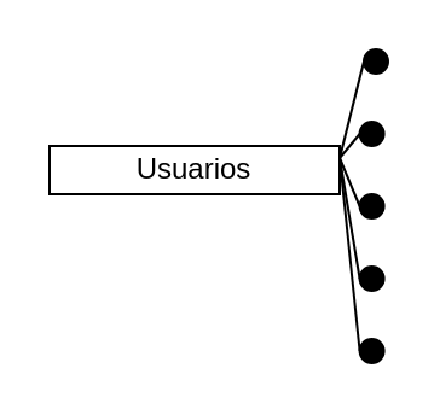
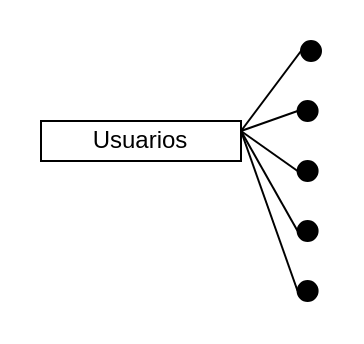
  <mxCell id="0" />
  <mxCell id="1" parent="0" />
- <mxCell id="2" value="Usuarios" style="whiteSpace=wrap;html=1;align=center;fillStyle=auto;strokeColor=#000000;fillColor=none;gradientColor=none;gradientDirection=south;" vertex="1" parent="1"><mxGeometry x="20" y="60" width="120" height="20" as="geometry" /></mxCell>
+ <mxCell id="2" value="Usuarios" style="whiteSpace=wrap;html=1;align=center;fillStyle=auto;strokeColor=#000000;fillColor=none;gradientColor=none;gradientDirection=south;" vertex="1" parent="1"><mxGeometry x="20" y="60" width="100" height="20" as="geometry" /></mxCell>
  <mxCell id="3" value="" style="ellipse;whiteSpace=wrap;html=1;aspect=fixed;fillStyle=auto;gradientDirection=south;strokeColor=#000000;fillColor=#000000;" vertex="1" parent="1"><mxGeometry x="150" y="20" width="10" height="10" as="geometry" /></mxCell>
  <mxCell id="4" value="" style="endArrow=none;html=1;rounded=0;exitX=1;exitY=0.25;exitDx=0;exitDy=0;entryX=0;entryY=0.5;entryDx=0;entryDy=0;strokeColor=#000000;" edge="1" parent="1" source="2" target="3"><mxGeometry relative="1" as="geometry"><mxPoint x="40" y="40" as="sourcePoint" /><mxPoint x="200" y="40" as="targetPoint" /></mxGeometry></mxCell>
  <mxCell id="5" value="" style="ellipse;whiteSpace=wrap;html=1;aspect=fixed;fillStyle=auto;gradientDirection=south;strokeColor=#000000;fillColor=#000000;" vertex="1" parent="1"><mxGeometry x="148.3" y="50" width="10" height="10" as="geometry" /></mxCell>
  <mxCell id="6" value="" style="endArrow=none;html=1;rounded=0;exitX=1;exitY=0.25;exitDx=0;exitDy=0;entryX=0;entryY=0.5;entryDx=0;entryDy=0;strokeColor=#000000;" edge="1" parent="1" target="5" source="2"><mxGeometry relative="1" as="geometry"><mxPoint x="120" y="92.34" as="sourcePoint" /><mxPoint x="198.3" y="70" as="targetPoint" /></mxGeometry></mxCell>
  <mxCell id="7" value="" style="ellipse;whiteSpace=wrap;html=1;aspect=fixed;fillStyle=auto;gradientDirection=south;strokeColor=#000000;fillColor=#000000;" vertex="1" parent="1"><mxGeometry x="148.3" y="80" width="10" height="10" as="geometry" /></mxCell>
  <mxCell id="8" value="" style="endArrow=none;html=1;rounded=0;exitX=1;exitY=0.25;exitDx=0;exitDy=0;entryX=0;entryY=0.5;entryDx=0;entryDy=0;strokeColor=#000000;" edge="1" parent="1" target="7" source="2"><mxGeometry relative="1" as="geometry"><mxPoint x="120" y="122.34" as="sourcePoint" /><mxPoint x="198.3" y="100" as="targetPoint" /></mxGeometry></mxCell>
  <mxCell id="9" value="" style="ellipse;whiteSpace=wrap;html=1;aspect=fixed;fillStyle=auto;gradientDirection=south;strokeColor=#000000;fillColor=#000000;" vertex="1" parent="1"><mxGeometry x="148.3" y="110" width="10" height="10" as="geometry" /></mxCell>
  <mxCell id="10" value="" style="endArrow=none;html=1;rounded=0;exitX=1;exitY=0.25;exitDx=0;exitDy=0;entryX=0;entryY=0.5;entryDx=0;entryDy=0;strokeColor=#000000;" edge="1" parent="1" target="9" source="2"><mxGeometry relative="1" as="geometry"><mxPoint x="120" y="152.34" as="sourcePoint" /><mxPoint x="198.3" y="130" as="targetPoint" /></mxGeometry></mxCell>
  <mxCell id="11" value="" style="ellipse;whiteSpace=wrap;html=1;aspect=fixed;fillStyle=auto;gradientDirection=south;strokeColor=#000000;fillColor=#000000;" vertex="1" parent="1"><mxGeometry x="148.3" y="140" width="10" height="10" as="geometry" /></mxCell>
  <mxCell id="12" value="" style="endArrow=none;html=1;rounded=0;exitX=1;exitY=0.25;exitDx=0;exitDy=0;entryX=0;entryY=0.5;entryDx=0;entryDy=0;strokeColor=#000000;" edge="1" parent="1" target="11" source="2"><mxGeometry relative="1" as="geometry"><mxPoint x="120" y="182.34" as="sourcePoint" /><mxPoint x="198.3" y="160" as="targetPoint" /></mxGeometry></mxCell>
